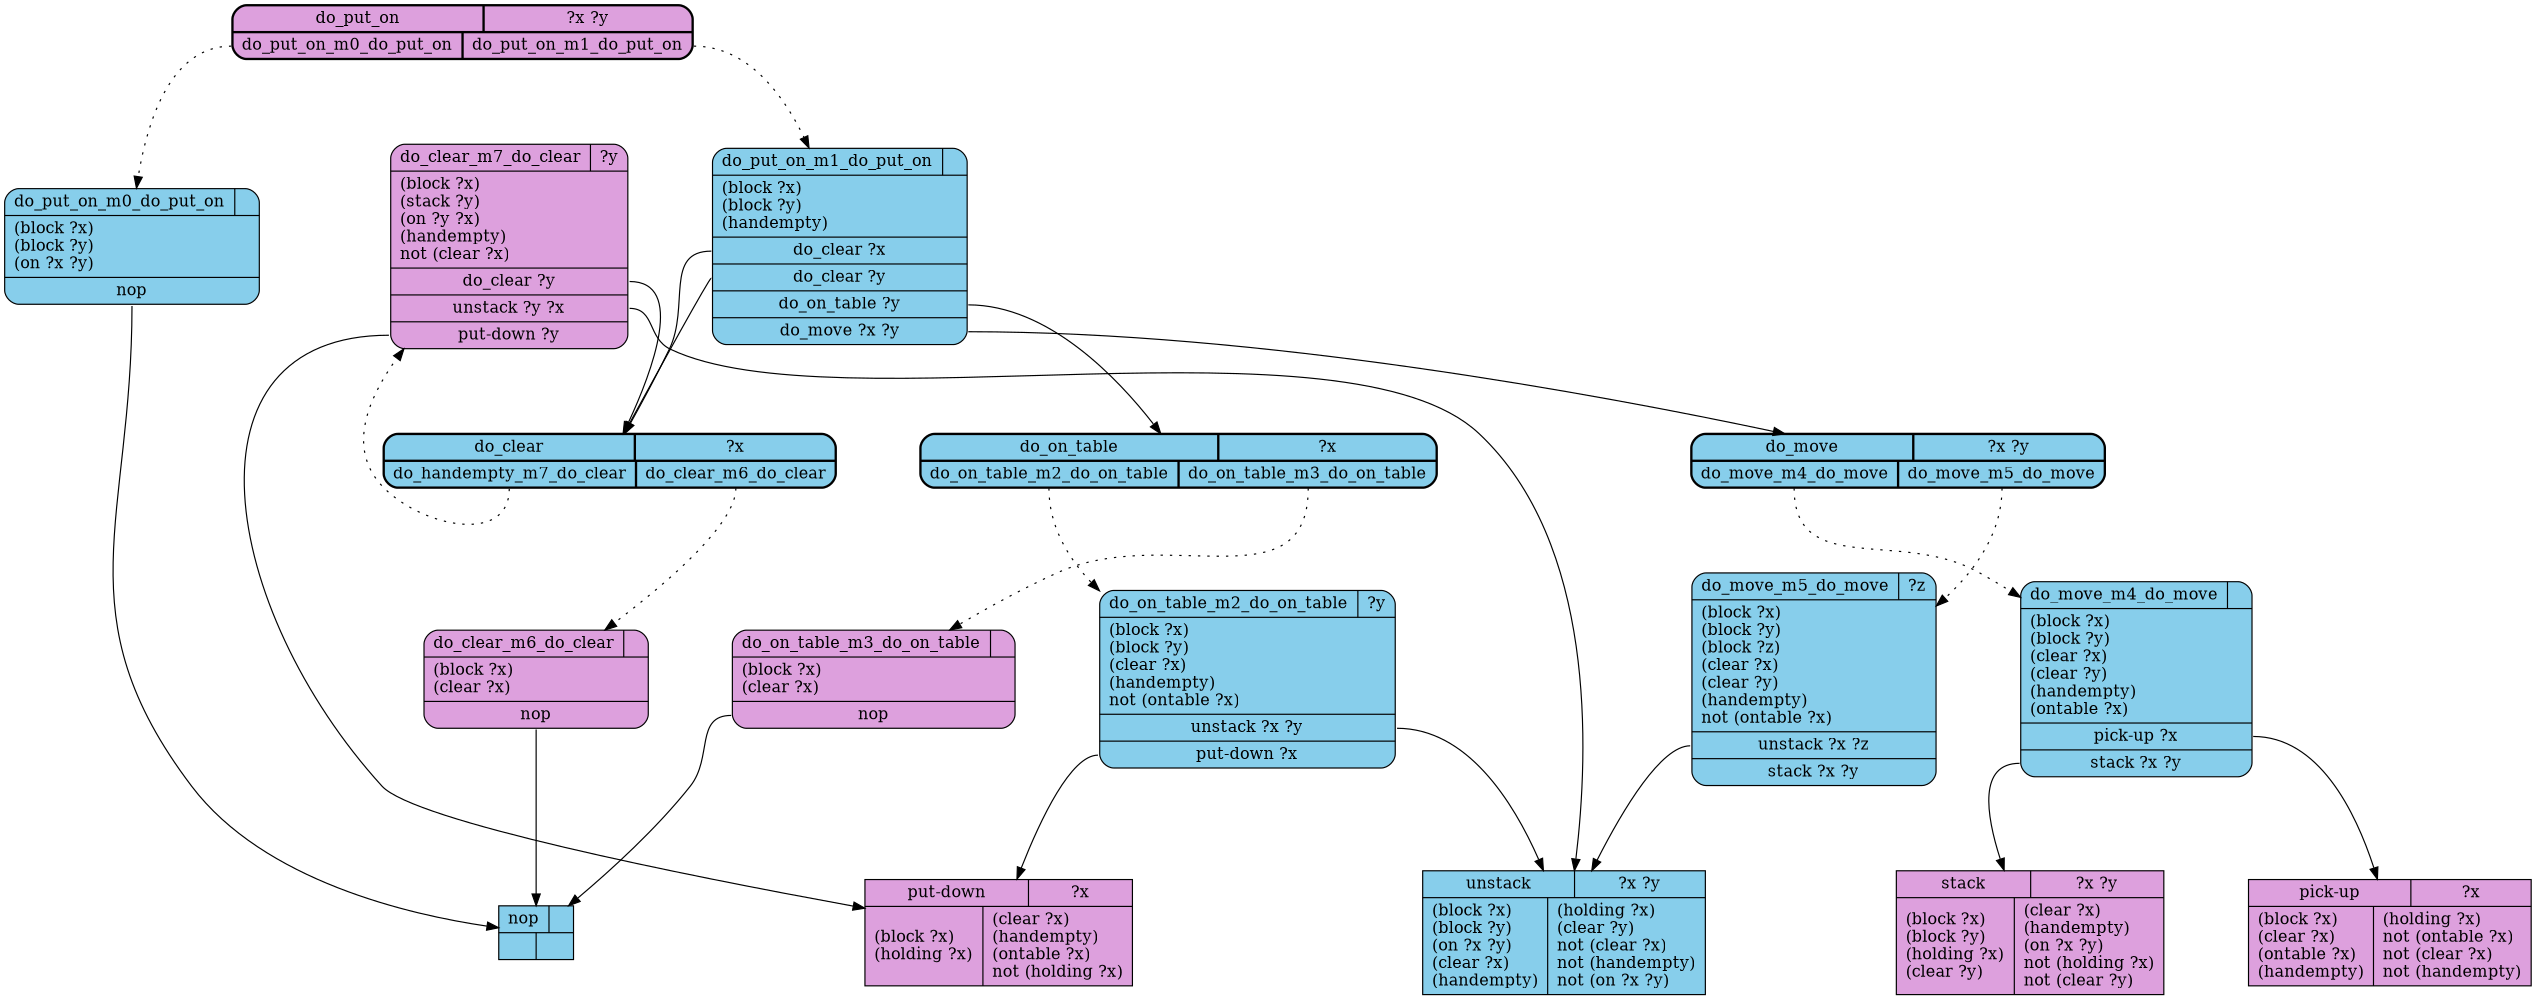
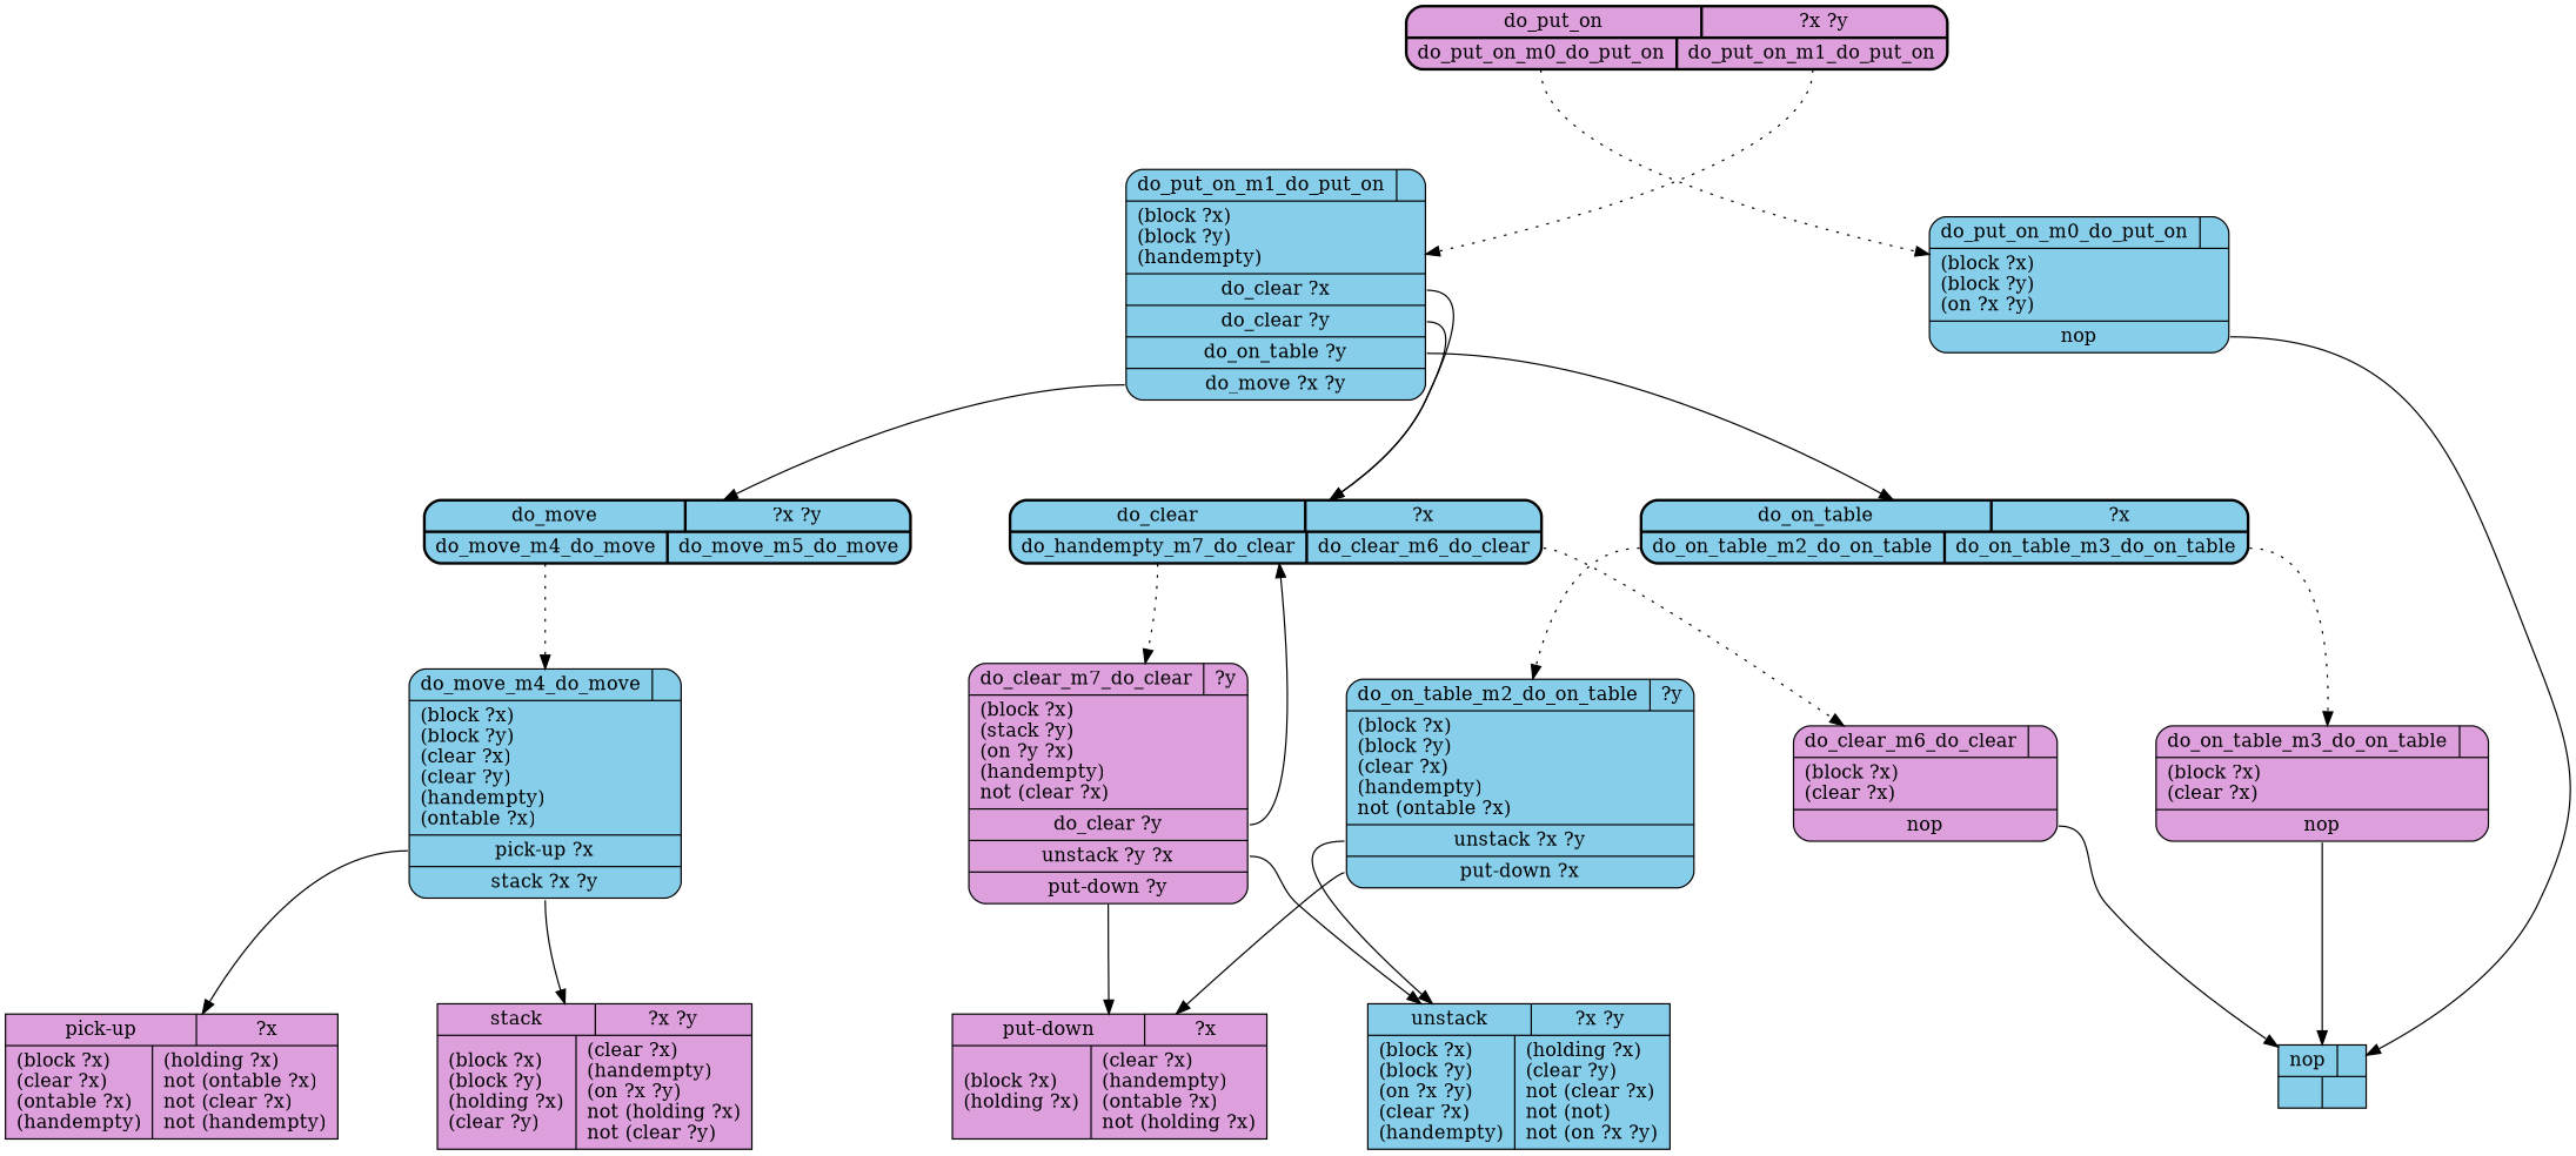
  digraph {
    nodesep=1
    ranksep=1
    node [fillcolor=skyblue shape=Mrecord style=filled]
    edge [tailport=0]
    "pick-up" [fillcolor=plum label="{{\N|?x}|{(block ?x)\l(clear ?x)\l(ontable ?x)\l(handempty)\l|(holding ?x)\lnot (ontable ?x)\lnot (clear ?x)\lnot (handempty)\l}}" shape=record]
    "put-down" [fillcolor=plum label="{{\N|?x}|{(block ?x)\l(holding ?x)\l|(clear ?x)\l(handempty)\l(ontable ?x)\lnot (holding ?x)\l}}" shape=record]
    stack [fillcolor=plum label="{{\N|?x ?y}|{(block ?x)\l(block ?y)\l(holding ?x)\l(clear ?y)\l|(clear ?x)\l(handempty)\l(on ?x ?y)\lnot (holding ?x)\lnot (clear ?y)\l}}" shape=record]
-   unstack [label="{{\N|?x ?y}|{(block ?x)\l(block ?y)\l(on ?x ?y)\l(clear ?x)\l(handempty)\l|(holding ?x)\l(clear ?y)\lnot (clear ?x)\lnot (handempty)\lnot (on ?x ?y)\l}}" shape=record]
+   unstack [label="{{\N|?x ?y}|{(block ?x)\l(block ?y)\l(on ?x ?y)\l(clear ?x)\l(handempty)\l|(holding ?x)\l(clear ?y)\lnot (clear ?x)\lnot (not)\lnot (on ?x ?y)\l}}" shape=record]
    nop [label="{{\N|}|{|}}" shape=record]
    do_put_on [fillcolor=plum label="{{\N|?x ?y}|{<0>do_put_on_m0_do_put_on|<1>do_put_on_m1_do_put_on}}" style="bold,filled"]
    do_put_on_m0_do_put_on [label="{{\N|}|(block ?x)\l(block ?y)\l(on ?x ?y)\l|<0>nop}"]
    do_put_on_m1_do_put_on [label="{{\N|}|(block ?x)\l(block ?y)\l(handempty)\l|<0>do_clear ?x|<1>do_clear ?y|<2>do_on_table ?y|<3>do_move ?x ?y}"]
    do_clear [label="{{\N|?x}|{<0>do_handempty_m7_do_clear|<1>do_clear_m6_do_clear}}" style="bold,filled"]
    do_on_table [label="{{\N|?x}|{<0>do_on_table_m2_do_on_table|<1>do_on_table_m3_do_on_table}}" style="bold,filled"]
    do_move [label="{{\N|?x ?y}|{<0>do_move_m4_do_move|<1>do_move_m5_do_move}}" style="bold,filled"]
    do_clear_m7_do_clear [fillcolor=plum label="{{\N|?y}|(block ?x)\l(stack ?y)\l(on ?y ?x)\l(handempty)\lnot (clear ?x)\l|<0>do_clear ?y|<1>unstack ?y ?x|<2>put-down ?y}"]
    do_clear_m6_do_clear [fillcolor=plum label="{{\N|}|(block ?x)\l(clear ?x)\l|<0>nop}"]
    do_on_table_m2_do_on_table [label="{{\N|?y}|(block ?x)\l(block ?y)\l(clear ?x)\l(handempty)\lnot (ontable ?x)\l|<0>unstack ?x ?y|<1>put-down ?x}"]
    do_on_table_m3_do_on_table [fillcolor=plum label="{{\N|}|(block ?x)\l(clear ?x)\l|<0>nop}"]
    do_move_m4_do_move [label="{{\N|}|(block ?x)\l(block ?y)\l(clear ?x)\l(clear ?y)\l(handempty)\l(ontable ?x)\l|<0>pick-up ?x|<1>stack ?x ?y}"]
-   do_move_m5_do_move [label="{{\N|?z}|(block ?x)\l(block ?y)\l(block ?z)\l(clear ?x)\l(clear ?y)\l(handempty)\lnot (ontable ?x)\l|<0>unstack ?x ?z|<1>stack ?x ?y}"]
    do_put_on -> do_put_on_m0_do_put_on [style=dotted]
    do_put_on -> do_put_on_m1_do_put_on [style=dotted tailport=1]
    do_put_on_m0_do_put_on -> nop
    do_put_on_m1_do_put_on -> do_clear
    do_put_on_m1_do_put_on -> do_clear [tailport=1]
    do_put_on_m1_do_put_on -> do_on_table [tailport=2]
    do_put_on_m1_do_put_on -> do_move [tailport=3]
    do_clear -> do_clear_m7_do_clear [style=dotted]
    do_clear -> do_clear_m6_do_clear [style=dotted tailport=1]
    do_on_table -> do_on_table_m2_do_on_table [style=dotted]
    do_on_table -> do_on_table_m3_do_on_table [style=dotted tailport=1]
    do_move -> do_move_m4_do_move [style=dotted]
-   do_move -> do_move_m5_do_move [style=dotted tailport=1]
    do_clear_m7_do_clear -> "put-down" [tailport=2]
    do_clear_m7_do_clear -> unstack [tailport=1]
    do_clear_m7_do_clear -> do_clear
    do_clear_m6_do_clear -> nop
    do_on_table_m2_do_on_table -> "put-down" [tailport=1]
    do_on_table_m2_do_on_table -> unstack
    do_on_table_m3_do_on_table -> nop
    do_move_m4_do_move -> "pick-up"
    do_move_m4_do_move -> stack [tailport=1]
-   do_move_m5_do_move -> unstack
  }
